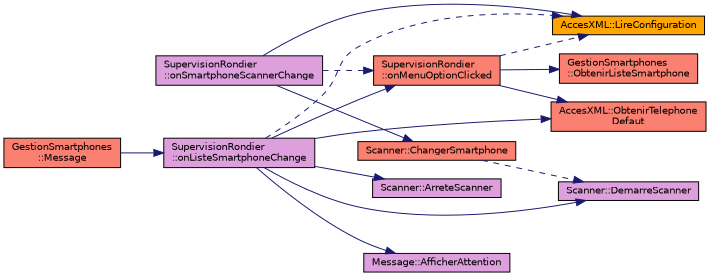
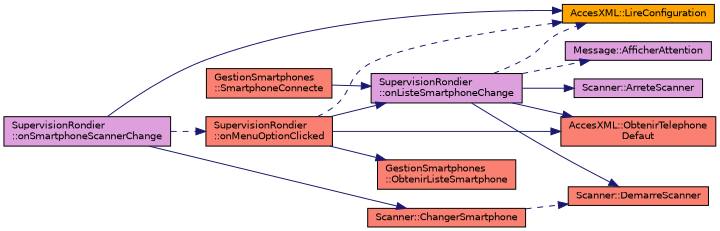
  digraph {
    rankdir=LR
    node [color=black fillcolor=salmon fontname=Helvetica fontsize=10 shape=record style=filled]
    edge [color=midnightblue fontname=Helvetica fontsize=10 labelfontname=Helvetica labelfontsize=10 style=solid]
    n1 [fontcolor=black height=0.2 label="SupervisionRondier\l::onMenuOptionClicked" width=0.4]
    n2 [fillcolor=orange height=0.2 label="AccesXML::LireConfiguration" width=0.4]
    n3 [height=0.2 label="GestionSmartphones\l::ObtenirListeSmartphone" width=0.4]
    n4 [height=0.2 label="AccesXML::ObtenirTelephone\lDefaut" width=0.4]
    n5 [fillcolor=plum height=0.2 label="SupervisionRondier\l::onListeSmartphoneChange" width=0.4]
    n6 [fillcolor=plum height=0.2 label="Message::AfficherAttention" width=0.4]
    n7 [fillcolor=plum height=0.2 label="Scanner::ArreteScanner" width=0.4]
-   n8 [fillcolor=plum height=0.2 label="Scanner::DemarreScanner" width=0.4]
+   n8 [height=0.2 label="Scanner::DemarreScanner" width=0.4]
    n9 [fillcolor=plum height=0.2 label="SupervisionRondier\l::onSmartphoneScannerChange" width=0.4]
    n10 [height=0.2 label="Scanner::ChangerSmartphone" width=0.4]
-   n11 [height=0.2 label="GestionSmartphones\l::Message" width=0.4]
+   n11 [height=0.2 label="GestionSmartphones\l::SmartphoneConnecte" width=0.4]
    n1 -> n2 [style=dashed]
    n1 -> n3
    n1 -> n4
-   n5 -> n1
+   n1 -> n5
    n5 -> n2 [style=dashed]
    n5 -> n4
-   n5 -> n6
+   n5 -> n6 [style=dashed]
    n5 -> n7
    n5 -> n8
    n9 -> n1 [style=dashed]
    n9 -> n2
    n9 -> n10
    n10 -> n8 [style=dashed]
    n11 -> n5
  }
